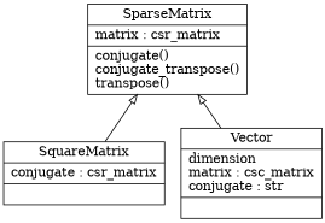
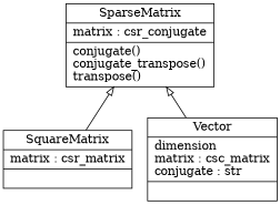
  digraph {
    rankdir=BT
    node [shape=record]
    edge [arrowhead=empty arrowtail=none]
-   n1 [label="{SparseMatrix|matrix : csr_matrix\l|conjugate()\lconjugate_transpose()\ltranspose()\l}"]
-   n2 [label="{SquareMatrix|conjugate : csr_matrix\l|}"]
+   n1 [label="{SparseMatrix|matrix : csr_conjugate\l|conjugate()\lconjugate_transpose()\ltranspose()\l}"]
+   n2 [label="{SquareMatrix|matrix : csr_matrix\l|}"]
    n3 [label="{Vector|dimension\lmatrix : csc_matrix\lconjugate : str\l|}"]
    n2 -> n1
    n3 -> n1
  }
